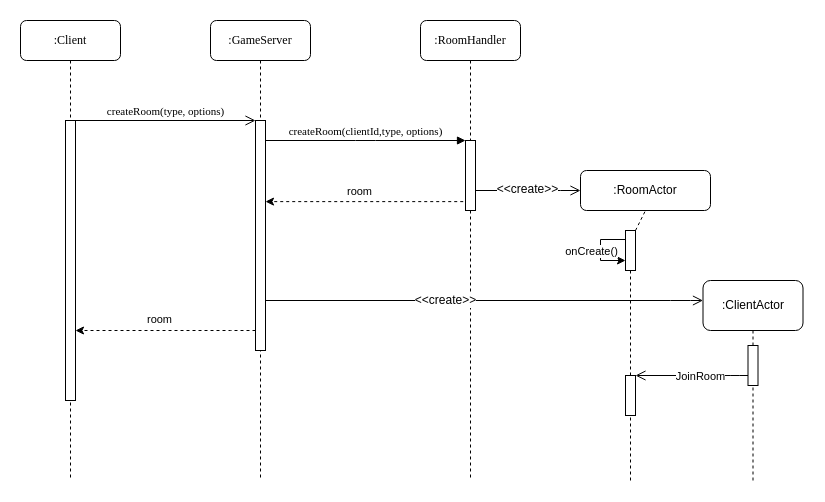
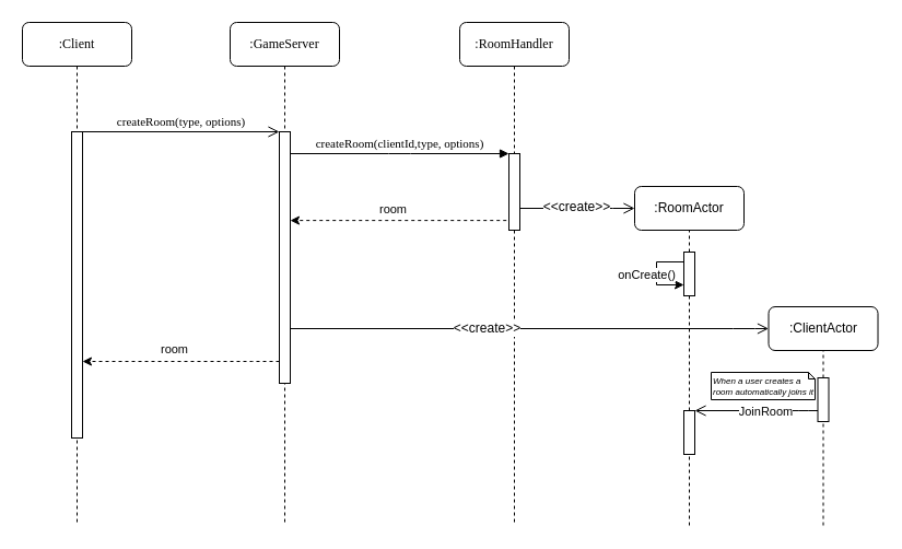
  <mxCell id="0" />
  <mxCell id="1" parent="0" />
  <mxCell id="2" value=":GameServer" style="shape=umlLifeline;perimeter=lifelinePerimeter;whiteSpace=wrap;html=1;container=1;collapsible=0;recursiveResize=0;outlineConnect=0;rounded=1;shadow=0;comic=0;labelBackgroundColor=none;strokeWidth=1;fontFamily=Verdana;fontSize=12;align=center;" parent="1" vertex="1"><mxGeometry x="210" y="20" width="100" height="460" as="geometry" /></mxCell>
  <mxCell id="3" value="" style="html=1;points=[];perimeter=orthogonalPerimeter;rounded=0;shadow=0;comic=0;labelBackgroundColor=none;strokeWidth=1;fontFamily=Verdana;fontSize=12;align=center;" parent="2" vertex="1"><mxGeometry x="45" y="100" width="10" height="230" as="geometry" /></mxCell>
  <mxCell id="4" value=":RoomHandler" style="shape=umlLifeline;perimeter=lifelinePerimeter;whiteSpace=wrap;html=1;container=1;collapsible=0;recursiveResize=0;outlineConnect=0;rounded=1;shadow=0;comic=0;labelBackgroundColor=none;strokeWidth=1;fontFamily=Verdana;fontSize=12;align=center;" parent="1" vertex="1"><mxGeometry x="420" y="20" width="100" height="460" as="geometry" /></mxCell>
  <mxCell id="5" value="" style="html=1;points=[];perimeter=orthogonalPerimeter;rounded=0;shadow=0;comic=0;labelBackgroundColor=none;strokeWidth=1;fontFamily=Verdana;fontSize=12;align=center;" parent="4" vertex="1"><mxGeometry x="45" y="120" width="10" height="70" as="geometry" /></mxCell>
  <mxCell id="6" value=":Client" style="shape=umlLifeline;perimeter=lifelinePerimeter;whiteSpace=wrap;html=1;container=1;collapsible=0;recursiveResize=0;outlineConnect=0;rounded=1;shadow=0;comic=0;labelBackgroundColor=none;strokeWidth=1;fontFamily=Verdana;fontSize=12;align=center;" parent="1" vertex="1"><mxGeometry x="20" y="20" width="100" height="460" as="geometry" /></mxCell>
  <mxCell id="7" value="" style="html=1;points=[];perimeter=orthogonalPerimeter;rounded=0;shadow=0;comic=0;labelBackgroundColor=none;strokeWidth=1;fontFamily=Verdana;fontSize=12;align=center;" parent="6" vertex="1"><mxGeometry x="45" y="100" width="10" height="280" as="geometry" /></mxCell>
  <mxCell id="8" value="&lt;font style=&quot;font-size: 11px&quot;&gt;createRoom(type, options)&lt;/font&gt;" style="html=1;verticalAlign=bottom;endArrow=open;entryX=0;entryY=0;labelBackgroundColor=none;fontFamily=Verdana;fontSize=12;edgeStyle=elbowEdgeStyle;elbow=vertical;endFill=0;endSize=8;" parent="1" source="7" target="3" edge="1"><mxGeometry relative="1" as="geometry"><mxPoint x="140" y="130" as="sourcePoint" /></mxGeometry></mxCell>
  <mxCell id="9" value="&lt;font style=&quot;font-size: 11px;&quot;&gt;createRoom(clientId,type, options)&lt;/font&gt;" style="html=1;verticalAlign=bottom;endArrow=block;entryX=0;entryY=0;labelBackgroundColor=none;fontFamily=Verdana;fontSize=11;edgeStyle=elbowEdgeStyle;elbow=vertical;" parent="1" source="3" target="5" edge="1"><mxGeometry relative="1" as="geometry"><mxPoint x="370" y="140" as="sourcePoint" /></mxGeometry></mxCell>
  <mxCell id="10" value="" style="html=1;verticalAlign=bottom;endArrow=open;labelBackgroundColor=none;fontFamily=Verdana;fontSize=12;edgeStyle=elbowEdgeStyle;elbow=vertical;endFill=0;endSize=8;entryX=0;entryY=0.5;entryDx=0;entryDy=0;" edge="1" parent="1" source="5" target="13"><mxGeometry relative="1" as="geometry"><mxPoint x="540" y="210" as="sourcePoint" /><mxPoint x="700" y="160" as="targetPoint" /><Array as="points"><mxPoint x="550" y="190" /><mxPoint x="580" y="200" /><mxPoint x="580" y="160" /></Array></mxGeometry></mxCell>
  <mxCell id="11" value="&lt;span style=&quot;color: rgba(0 , 0 , 0 , 0) ; font-family: monospace ; font-size: 0px ; background-color: rgb(248 , 249 , 250)&quot;&gt;%3CmxGraphModel%3E%3Croot%3E%3CmxCell%20id%3D%220%22%2F%3E%3CmxCell%20id%3D%221%22%20parent%3D%220%22%2F%3E%3CmxCell%20id%3D%222%22%20value%3D%22new(type%2C%20handler%2C%20options)%22%20style%3D%22text%3Bhtml%3D1%3Balign%3Dcenter%3BverticalAlign%3Dmiddle%3Bresizable%3D0%3Bpoints%3D%5B%5D%3BlabelBackgroundColor%3D%23ffffff%3B%22%20vertex%3D%221%22%20connectable%3D%220%22%20parent%3D%221%22%3E%3CmxGeometry%20x%3D%22670.003%22%20y%3D%22235%22%20as%3D%22geometry%22%3E%3CmxPoint%20x%3D%22-3.33%22%20y%3D%22-26%22%20as%3D%22offset%22%2F%3E%3C%2FmxGeometry%3E%3C%2FmxCell%3E%3C%2Froot%3E%3C%2FmxGraphModel%3&lt;/span&gt;&lt;span style=&quot;color: rgba(0 , 0 , 0 , 0) ; font-family: monospace ; font-size: 0px ; background-color: rgb(248 , 249 , 250)&quot;&gt;%3CmxGraphModel%3E%3Croot%3E%3CmxCell%20id%3D%220%22%2F%3E%3CmxCell%20id%3D%221%22%20parent%3D%220%22%2F%3E%3CmxCell%20id%3D%222%22%20value%3D%22new(type%2C%20handler%2C%20options)%22%20style%3D%22text%3Bhtml%3D1%3Balign%3Dcenter%3BverticalAlign%3Dmiddle%3Bresizable%3D0%3Bpoints%3D%5B%5D%3BlabelBackgroundColor%3D%23ffffff%3B%22%20vertex%3D%221%22%20connectable%3D%220%22%20parent%3D%221%22%3E%3CmxGeometry%20x%3D%22670.003%22%20y%3D%22235%22%20as%3D%22geometry%22%3E%3CmxPoint%20x%3D%22-3.33%22%20y%3D%22-26%22%20as%3D%22offset%22%2F%3E%3C%2FmxGeometry%3E%3C%2FmxCell%3E%3C%2Froot%3E%3C%2FmxGraphModel%3E&lt;/span&gt;" style="text;html=1;align=center;verticalAlign=middle;resizable=0;points=[];labelBackgroundColor=#ffffff;" vertex="1" connectable="0" parent="10"><mxGeometry x="-0.234" y="-1" relative="1" as="geometry"><mxPoint y="-1" as="offset" /></mxGeometry></mxCell>
  <mxCell id="12" value="&amp;lt;&amp;lt;create&amp;gt;&amp;gt;" style="text;html=1;align=center;verticalAlign=middle;resizable=0;points=[];labelBackgroundColor=#ffffff;fontSize=12;" vertex="1" connectable="0" parent="10"><mxGeometry x="-0.029" y="-12" relative="1" as="geometry"><mxPoint x="0.24" y="-14" as="offset" /></mxGeometry></mxCell>
- <mxCell id="13" value=":RoomActor" style="rounded=1;whiteSpace=wrap;html=1;" vertex="1" parent="1"><mxGeometry x="580" y="170" width="130" height="40" as="geometry" /></mxCell>
+ <mxCell id="13" value=":RoomActor" style="rounded=1;whiteSpace=wrap;html=1;" vertex="1" parent="1"><mxGeometry x="580" y="170" width="100" height="40" as="geometry" /></mxCell>
  <mxCell id="14" value="" style="endArrow=none;dashed=1;html=1;entryX=0.5;entryY=1;entryDx=0;entryDy=0;" edge="1" parent="1" source="15" target="13"><mxGeometry width="50" height="50" relative="1" as="geometry"><mxPoint x="630" y="650" as="sourcePoint" /><mxPoint x="370" y="210" as="targetPoint" /><Array as="points" /></mxGeometry></mxCell>
  <mxCell id="15" value="" style="html=1;points=[];perimeter=orthogonalPerimeter;rounded=0;shadow=0;comic=0;labelBackgroundColor=none;strokeWidth=1;fontFamily=Verdana;fontSize=12;align=center;" vertex="1" parent="1"><mxGeometry x="625" y="230" width="10" height="40" as="geometry" /></mxCell>
  <mxCell id="16" value="" style="endArrow=none;dashed=1;html=1;entryX=0.5;entryY=1;entryDx=0;entryDy=0;" edge="1" parent="1" source="27" target="15"><mxGeometry width="50" height="50" relative="1" as="geometry"><mxPoint x="630" y="650" as="sourcePoint" /><mxPoint x="630" y="220" as="targetPoint" /><Array as="points" /></mxGeometry></mxCell>
  <mxCell id="17" value="" style="endArrow=classic;rounded=0;comic=0;html=1;labelPosition=left;verticalLabelPosition=middle;align=right;verticalAlign=middle;" edge="1" parent="1" source="15" target="15"><mxGeometry width="50" height="50" relative="1" as="geometry"><mxPoint x="618.93" y="239.04" as="sourcePoint" /><mxPoint x="620.31" y="259.72" as="targetPoint" /><Array as="points"><mxPoint x="600" y="239" /><mxPoint x="600" y="260" /></Array></mxGeometry></mxCell>
  <mxCell id="18" value="onCreate()" style="text;html=1;align=center;verticalAlign=middle;resizable=0;points=[];labelBackgroundColor=#ffffff;fontSize=11;" vertex="1" connectable="0" parent="17"><mxGeometry x="-0.372" y="5" relative="1" as="geometry"><mxPoint x="-12.5" y="6" as="offset" /></mxGeometry></mxCell>
  <mxCell id="19" value="&lt;br&gt;" style="html=1;verticalAlign=bottom;endArrow=open;labelBackgroundColor=none;fontFamily=Verdana;fontSize=12;edgeStyle=elbowEdgeStyle;elbow=vertical;endSize=8;endFill=0;" edge="1" parent="1" source="3" target="21"><mxGeometry relative="1" as="geometry"><mxPoint x="305" y="250.589" as="sourcePoint" /><mxPoint x="855" y="270" as="targetPoint" /><Array as="points"><mxPoint x="680" y="300" /><mxPoint x="770" y="316" /><mxPoint x="360" y="270" /></Array></mxGeometry></mxCell>
  <mxCell id="20" value="&amp;lt;&amp;lt;create&amp;gt;&amp;gt;" style="text;html=1;align=center;verticalAlign=middle;resizable=0;points=[];labelBackgroundColor=#ffffff;fontSize=12;" vertex="1" connectable="0" parent="19"><mxGeometry x="0.776" y="171" relative="1" as="geometry"><mxPoint x="-210" y="170" as="offset" /></mxGeometry></mxCell>
- <mxCell id="21" value=":ClientActor" style="rounded=1;whiteSpace=wrap;html=1;" vertex="1" parent="1"><mxGeometry x="702.5" y="280" width="100" height="50" as="geometry" /></mxCell>
+ <mxCell id="21" value=":ClientActor" style="rounded=1;whiteSpace=wrap;html=1;" vertex="1" parent="1"><mxGeometry x="702.5" y="280" width="100" height="40" as="geometry" /></mxCell>
  <mxCell id="22" value="" style="endArrow=none;dashed=1;html=1;entryX=0.5;entryY=1;entryDx=0;entryDy=0;" edge="1" parent="1" source="23" target="21"><mxGeometry width="50" height="50" relative="1" as="geometry"><mxPoint x="752.5" y="620" as="sourcePoint" /><mxPoint x="741.79" y="330" as="targetPoint" /><Array as="points" /></mxGeometry></mxCell>
  <mxCell id="23" value="" style="html=1;points=[];perimeter=orthogonalPerimeter;rounded=0;shadow=0;comic=0;labelBackgroundColor=none;strokeWidth=1;fontFamily=Verdana;fontSize=12;align=center;" vertex="1" parent="1"><mxGeometry x="747.5" y="345" width="10" height="40" as="geometry" /></mxCell>
  <mxCell id="24" value="" style="endArrow=none;dashed=1;html=1;entryX=0.5;entryY=1;entryDx=0;entryDy=0;" edge="1" parent="1" target="23"><mxGeometry width="50" height="50" relative="1" as="geometry"><mxPoint x="752.5" y="480" as="sourcePoint" /><mxPoint x="752.5" y="320" as="targetPoint" /><Array as="points" /></mxGeometry></mxCell>
  <mxCell id="25" value="" style="endArrow=open;html=1;fontSize=11;endSize=8;endFill=0;" edge="1" parent="1" source="23" target="27"><mxGeometry width="50" height="50" relative="1" as="geometry"><mxPoint x="510" y="430" as="sourcePoint" /><mxPoint x="730" y="380" as="targetPoint" /><Array as="points"><mxPoint x="730" y="375" /></Array></mxGeometry></mxCell>
  <mxCell id="26" value="JoinRoom" style="text;html=1;align=center;verticalAlign=middle;resizable=0;points=[];labelBackgroundColor=#ffffff;fontSize=11;" vertex="1" connectable="0" parent="25"><mxGeometry x="0.13" relative="1" as="geometry"><mxPoint x="16.1" as="offset" /></mxGeometry></mxCell>
  <mxCell id="27" value="" style="html=1;points=[];perimeter=orthogonalPerimeter;rounded=0;shadow=0;comic=0;labelBackgroundColor=none;strokeWidth=1;fontFamily=Verdana;fontSize=12;align=center;" vertex="1" parent="1"><mxGeometry x="625" y="375" width="10" height="40" as="geometry" /></mxCell>
  <mxCell id="28" value="" style="endArrow=none;dashed=1;html=1;entryX=0.5;entryY=1;entryDx=0;entryDy=0;" edge="1" parent="1" target="27"><mxGeometry width="50" height="50" relative="1" as="geometry"><mxPoint x="630" y="480" as="sourcePoint" /><mxPoint x="630" y="270" as="targetPoint" /><Array as="points" /></mxGeometry></mxCell>
  <mxCell id="29" value="" style="endArrow=classic;html=1;fontSize=11;exitX=-0.228;exitY=0.873;exitDx=0;exitDy=0;exitPerimeter=0;dashed=1;" edge="1" parent="1" source="5" target="3"><mxGeometry width="50" height="50" relative="1" as="geometry"><mxPoint x="460" y="320" as="sourcePoint" /><mxPoint x="510" y="270" as="targetPoint" /></mxGeometry></mxCell>
  <mxCell id="30" value="room" style="text;html=1;align=center;verticalAlign=middle;resizable=0;points=[];labelBackgroundColor=#ffffff;fontSize=11;" vertex="1" connectable="0" parent="29"><mxGeometry x="-0.132" relative="1" as="geometry"><mxPoint x="-18.24" y="-11.11" as="offset" /></mxGeometry></mxCell>
  <mxCell id="31" value="" style="endArrow=classic;html=1;fontSize=11;dashed=1;" edge="1" parent="1" source="3" target="7"><mxGeometry width="50" height="50" relative="1" as="geometry"><mxPoint x="287.72" y="320" as="sourcePoint" /><mxPoint x="70" y="320" as="targetPoint" /><Array as="points"><mxPoint x="220" y="330" /></Array></mxGeometry></mxCell>
  <mxCell id="32" value="room" style="text;html=1;align=center;verticalAlign=middle;resizable=0;points=[];labelBackgroundColor=#ffffff;fontSize=11;" vertex="1" connectable="0" parent="31"><mxGeometry x="-0.132" relative="1" as="geometry"><mxPoint x="-18.24" y="-11.11" as="offset" /></mxGeometry></mxCell>
+ <mxCell id="33" value="When a user creates a room automatically joins it" style="shape=note;whiteSpace=wrap;html=1;backgroundOutline=1;darkOpacity=0.05;fontSize=8;size=6;align=left;fontStyle=2" vertex="1" parent="1"><mxGeometry x="650" y="340" width="95" height="25" as="geometry" /></mxCell>
